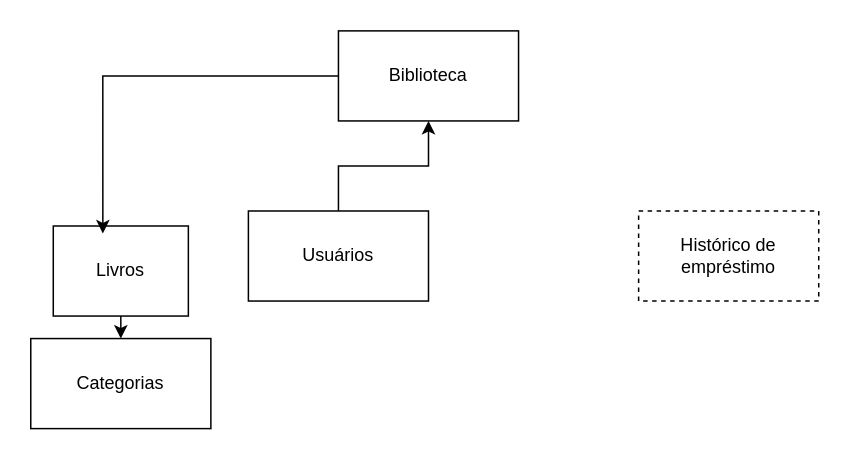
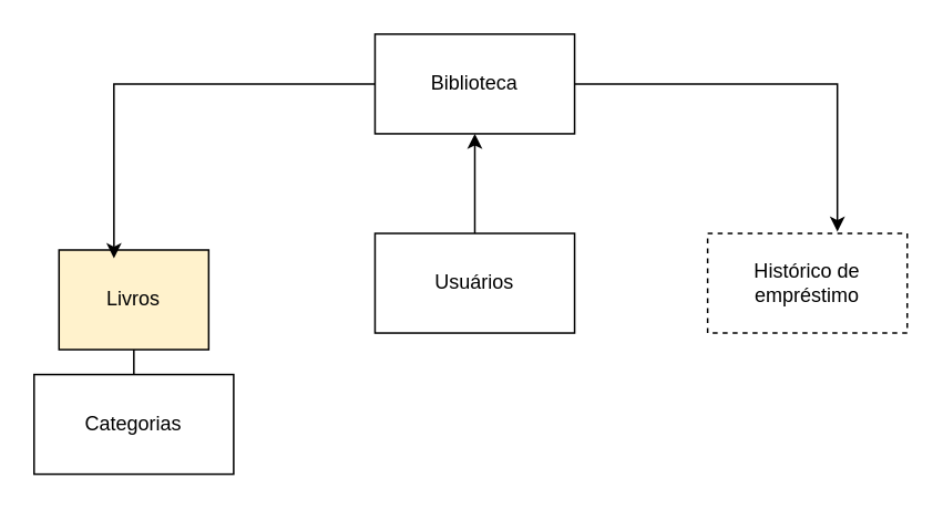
  <mxCell id="0" />
  <mxCell id="1" parent="0" />
  <mxCell id="2" value="Categorias" style="rounded=0;whiteSpace=wrap;html=1;" parent="1" vertex="1"><mxGeometry x="20" y="225" width="120" height="60" as="geometry" /></mxCell>
- <mxCell id="3" style="edgeStyle=orthogonalEdgeStyle;rounded=0;orthogonalLoop=1;jettySize=auto;html=1;exitX=0.5;exitY=1;exitDx=0;exitDy=0;entryX=0.5;entryY=0;entryDx=0;entryDy=0;" parent="1" source="4" target="2" edge="1"><mxGeometry relative="1" as="geometry" /></mxCell>
- <mxCell id="4" value="Livros" style="rounded=0;whiteSpace=wrap;html=1;" parent="1" vertex="1"><mxGeometry x="35" y="150" width="90" height="60" as="geometry" /></mxCell>
+ <mxCell id="3" style="edgeStyle=orthogonalEdgeStyle;rounded=0;orthogonalLoop=1;jettySize=auto;html=1;exitX=0.5;exitY=1;exitDx=0;exitDy=0;entryX=0.5;entryY=0;entryDx=0;entryDy=0;endArrow=none;" parent="1" source="4" target="2" edge="1"><mxGeometry relative="1" as="geometry" /></mxCell>
+ <mxCell id="4" value="Livros" style="rounded=0;whiteSpace=wrap;html=1;fillColor=#fff2cc;" parent="1" vertex="1"><mxGeometry x="35" y="150" width="90" height="60" as="geometry" /></mxCell>
  <mxCell id="5" style="edgeStyle=orthogonalEdgeStyle;rounded=0;orthogonalLoop=1;jettySize=auto;html=1;exitX=0.5;exitY=0;exitDx=0;exitDy=0;entryX=0.5;entryY=1;entryDx=0;entryDy=0;" edge="1" parent="1" source="6" target="8"><mxGeometry relative="1" as="geometry" /></mxCell>
- <mxCell id="6" value="Usuários" style="rounded=0;whiteSpace=wrap;html=1;" parent="1" vertex="1"><mxGeometry x="165" y="140" width="120" height="60" as="geometry" /></mxCell>
+ <mxCell id="6" value="Usuários" style="rounded=0;whiteSpace=wrap;html=1;" parent="1" vertex="1"><mxGeometry x="225" y="140" width="120" height="60" as="geometry" /></mxCell>
  <mxCell id="7" value="Histórico de empréstimo" style="rounded=0;whiteSpace=wrap;html=1;dashed=1;" parent="1" vertex="1"><mxGeometry x="425" y="140" width="120" height="60" as="geometry" /></mxCell>
  <mxCell id="8" value="Biblioteca" style="rounded=0;whiteSpace=wrap;html=1;" parent="1" vertex="1"><mxGeometry x="225" y="20" width="120" height="60" as="geometry" /></mxCell>
  <mxCell id="9" style="edgeStyle=orthogonalEdgeStyle;rounded=0;orthogonalLoop=1;jettySize=auto;html=1;exitX=0;exitY=0.5;exitDx=0;exitDy=0;entryX=0.367;entryY=0.083;entryDx=0;entryDy=0;entryPerimeter=0;" parent="1" source="8" target="4" edge="1"><mxGeometry relative="1" as="geometry" /></mxCell>
+ <mxCell id="10" style="edgeStyle=orthogonalEdgeStyle;rounded=0;orthogonalLoop=1;jettySize=auto;html=1;exitX=1;exitY=0.5;exitDx=0;exitDy=0;entryX=0.65;entryY=-0.017;entryDx=0;entryDy=0;entryPerimeter=0;" parent="1" source="8" target="7" edge="1"><mxGeometry relative="1" as="geometry" /></mxCell>
